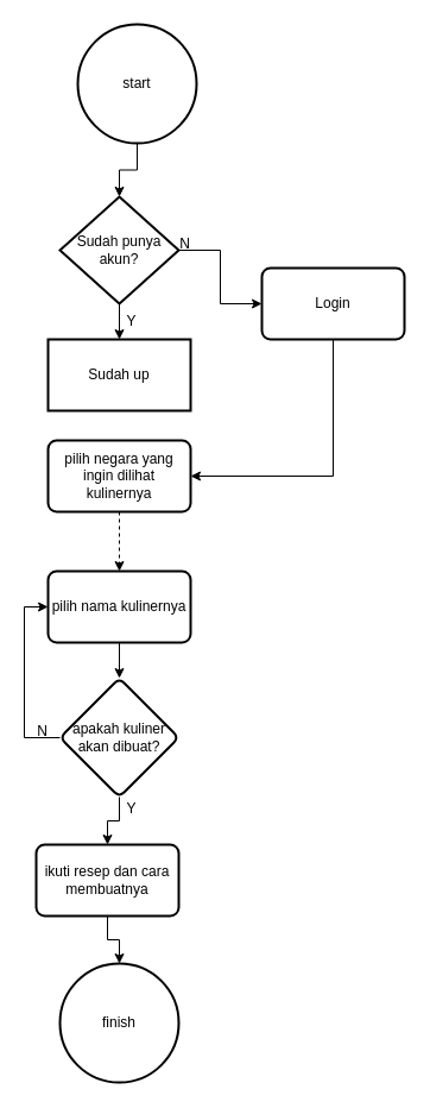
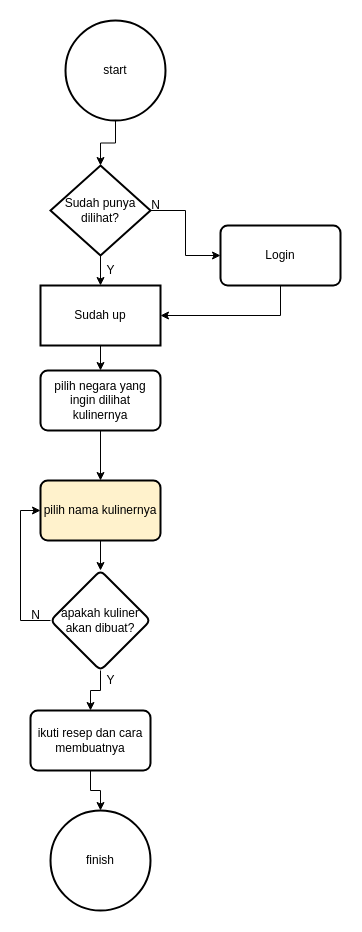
  <mxCell id="0" />
  <mxCell id="1" parent="0" />
  <mxCell id="2" value="" style="edgeStyle=orthogonalEdgeStyle;rounded=0;orthogonalLoop=1;jettySize=auto;html=1;" edge="1" parent="1" source="3" target="18"><mxGeometry relative="1" as="geometry" /></mxCell>
  <mxCell id="3" value="start" style="strokeWidth=2;html=1;shape=mxgraph.flowchart.start_2;whiteSpace=wrap;" parent="1" vertex="1"><mxGeometry x="65" y="20" width="100" height="100" as="geometry" /></mxCell>
- <mxCell id="4" value="" style="edgeStyle=orthogonalEdgeStyle;rounded=0;orthogonalLoop=1;jettySize=auto;html=1;dashed=1;" parent="1" source="5" target="7" edge="1"><mxGeometry relative="1" as="geometry" /></mxCell>
+ <mxCell id="4" value="" style="edgeStyle=orthogonalEdgeStyle;rounded=0;orthogonalLoop=1;jettySize=auto;html=1;" parent="1" source="5" target="7" edge="1"><mxGeometry relative="1" as="geometry" /></mxCell>
  <mxCell id="5" value="pilih negara yang ingin dilihat kulinernya" style="whiteSpace=wrap;html=1;strokeWidth=2;rounded=1;arcSize=12;" parent="1" vertex="1"><mxGeometry x="40" y="370" width="120" height="60" as="geometry" /></mxCell>
  <mxCell id="6" value="" style="edgeStyle=orthogonalEdgeStyle;rounded=0;orthogonalLoop=1;jettySize=auto;html=1;" parent="1" source="7" target="10" edge="1"><mxGeometry relative="1" as="geometry" /></mxCell>
- <mxCell id="7" value="pilih nama kulinernya" style="whiteSpace=wrap;html=1;strokeWidth=2;rounded=1;arcSize=12;" parent="1" vertex="1"><mxGeometry x="40" y="480" width="120" height="60" as="geometry" /></mxCell>
+ <mxCell id="7" value="pilih nama kulinernya" style="whiteSpace=wrap;html=1;strokeWidth=2;rounded=1;arcSize=12;fillColor=#fff2cc;" parent="1" vertex="1"><mxGeometry x="40" y="480" width="120" height="60" as="geometry" /></mxCell>
  <mxCell id="8" value="" style="edgeStyle=orthogonalEdgeStyle;rounded=0;orthogonalLoop=1;jettySize=auto;html=1;" parent="1" source="10" target="12" edge="1"><mxGeometry relative="1" as="geometry" /></mxCell>
  <mxCell id="9" style="edgeStyle=orthogonalEdgeStyle;rounded=0;orthogonalLoop=1;jettySize=auto;html=1;exitX=0;exitY=0.5;exitDx=0;exitDy=0;entryX=0;entryY=0.5;entryDx=0;entryDy=0;" edge="1" parent="1" source="10" target="7"><mxGeometry relative="1" as="geometry" /></mxCell>
  <mxCell id="10" value="apakah kuliner akan dibuat?" style="rhombus;whiteSpace=wrap;html=1;strokeWidth=2;rounded=1;arcSize=12;" parent="1" vertex="1"><mxGeometry x="50" y="570" width="100" height="100" as="geometry" /></mxCell>
  <mxCell id="11" value="" style="edgeStyle=orthogonalEdgeStyle;rounded=0;orthogonalLoop=1;jettySize=auto;html=1;" parent="1" source="12" target="13" edge="1"><mxGeometry relative="1" as="geometry" /></mxCell>
  <mxCell id="12" value="ikuti resep dan cara membuatnya" style="whiteSpace=wrap;html=1;strokeWidth=2;rounded=1;arcSize=12;" parent="1" vertex="1"><mxGeometry x="30" y="710" width="120" height="60" as="geometry" /></mxCell>
  <mxCell id="13" value="finish" style="strokeWidth=2;html=1;shape=mxgraph.flowchart.start_2;whiteSpace=wrap;" parent="1" vertex="1"><mxGeometry x="50" y="810" width="100" height="100" as="geometry" /></mxCell>
  <mxCell id="14" value="Y" style="text;html=1;align=center;verticalAlign=middle;resizable=0;points=[];autosize=1;strokeColor=none;fillColor=none;" parent="1" vertex="1"><mxGeometry x="95" y="665" width="30" height="30" as="geometry" /></mxCell>
  <mxCell id="15" value="N" style="text;html=1;align=center;verticalAlign=middle;resizable=0;points=[];autosize=1;strokeColor=none;fillColor=none;" parent="1" vertex="1"><mxGeometry x="20" y="600" width="30" height="30" as="geometry" /></mxCell>
  <mxCell id="16" style="edgeStyle=orthogonalEdgeStyle;rounded=0;orthogonalLoop=1;jettySize=auto;html=1;exitX=1;exitY=0.5;exitDx=0;exitDy=0;" edge="1" parent="1" source="18" target="22"><mxGeometry relative="1" as="geometry" /></mxCell>
  <mxCell id="17" value="" style="edgeStyle=orthogonalEdgeStyle;rounded=0;orthogonalLoop=1;jettySize=auto;html=1;" edge="1" parent="1" source="18" target="24"><mxGeometry relative="1" as="geometry" /></mxCell>
- <mxCell id="18" value="Sudah punya akun?" style="rhombus;whiteSpace=wrap;html=1;strokeWidth=2;" vertex="1" parent="1"><mxGeometry x="50" y="165" width="100" height="90" as="geometry" /></mxCell>
+ <mxCell id="18" value="Sudah punya dilihat?" style="rhombus;whiteSpace=wrap;html=1;strokeWidth=2;" vertex="1" parent="1"><mxGeometry x="50" y="165" width="100" height="90" as="geometry" /></mxCell>
  <mxCell id="19" value="Y" style="text;html=1;align=center;verticalAlign=middle;resizable=0;points=[];autosize=1;strokeColor=none;fillColor=none;" vertex="1" parent="1"><mxGeometry x="95" y="255" width="30" height="30" as="geometry" /></mxCell>
  <mxCell id="20" value="N" style="text;html=1;align=center;verticalAlign=middle;resizable=0;points=[];autosize=1;strokeColor=none;fillColor=none;" vertex="1" parent="1"><mxGeometry x="140" y="190" width="30" height="30" as="geometry" /></mxCell>
- <mxCell id="21" style="edgeStyle=orthogonalEdgeStyle;rounded=0;orthogonalLoop=1;jettySize=auto;html=1;exitX=0.5;exitY=1;exitDx=0;exitDy=0;entryX=1;entryY=0.5;entryDx=0;entryDy=0;" edge="1" parent="1" source="22" target="5"><mxGeometry relative="1" as="geometry" /></mxCell>
+ <mxCell id="21" style="edgeStyle=orthogonalEdgeStyle;rounded=0;orthogonalLoop=1;jettySize=auto;html=1;exitX=0.5;exitY=1;exitDx=0;exitDy=0;" edge="1" parent="1" source="22" target="24"><mxGeometry relative="1" as="geometry" /></mxCell>
  <mxCell id="22" value="Login" style="whiteSpace=wrap;html=1;strokeWidth=2;rounded=1;arcSize=12;" vertex="1" parent="1"><mxGeometry x="220" y="225" width="120" height="60" as="geometry" /></mxCell>
+ <mxCell id="23" style="edgeStyle=orthogonalEdgeStyle;rounded=0;orthogonalLoop=1;jettySize=auto;html=1;exitX=0.5;exitY=1;exitDx=0;exitDy=0;entryX=0.5;entryY=0;entryDx=0;entryDy=0;" edge="1" parent="1" source="24" target="5"><mxGeometry relative="1" as="geometry" /></mxCell>
  <mxCell id="24" value="Sudah up" style="whiteSpace=wrap;html=1;strokeWidth=2;" vertex="1" parent="1"><mxGeometry x="40" y="285" width="120" height="60" as="geometry" /></mxCell>
